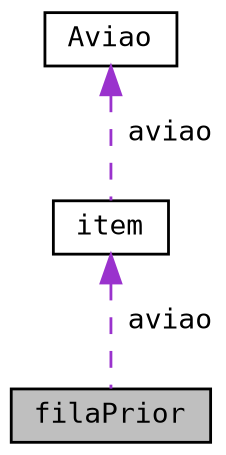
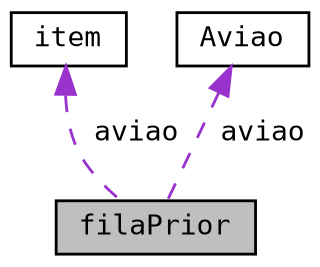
  digraph {
    fontname="DejaVu Sans Mono"
    node [color=black fillcolor=white fontname="DejaVu Sans Mono" fontsize=10 shape=record style=filled]
    edge [color=darkorchid3 dir=back fontname="DejaVu Sans Mono" fontsize=10 labelfontname=Helvetica labelfontsize=10 style=dashed]
    n1 [fillcolor=grey75 fontcolor=black height=0.2 label=filaPrior width=0.4]
    n2 [height=0.2 label=item width=0.4]
    n3 [height=0.2 label=Aviao width=0.4]
    n2 -> n1 [label=" aviao"]
-   n3 -> n2 [label=" aviao"]
+   n3 -> n1 [label=" aviao"]
  }
